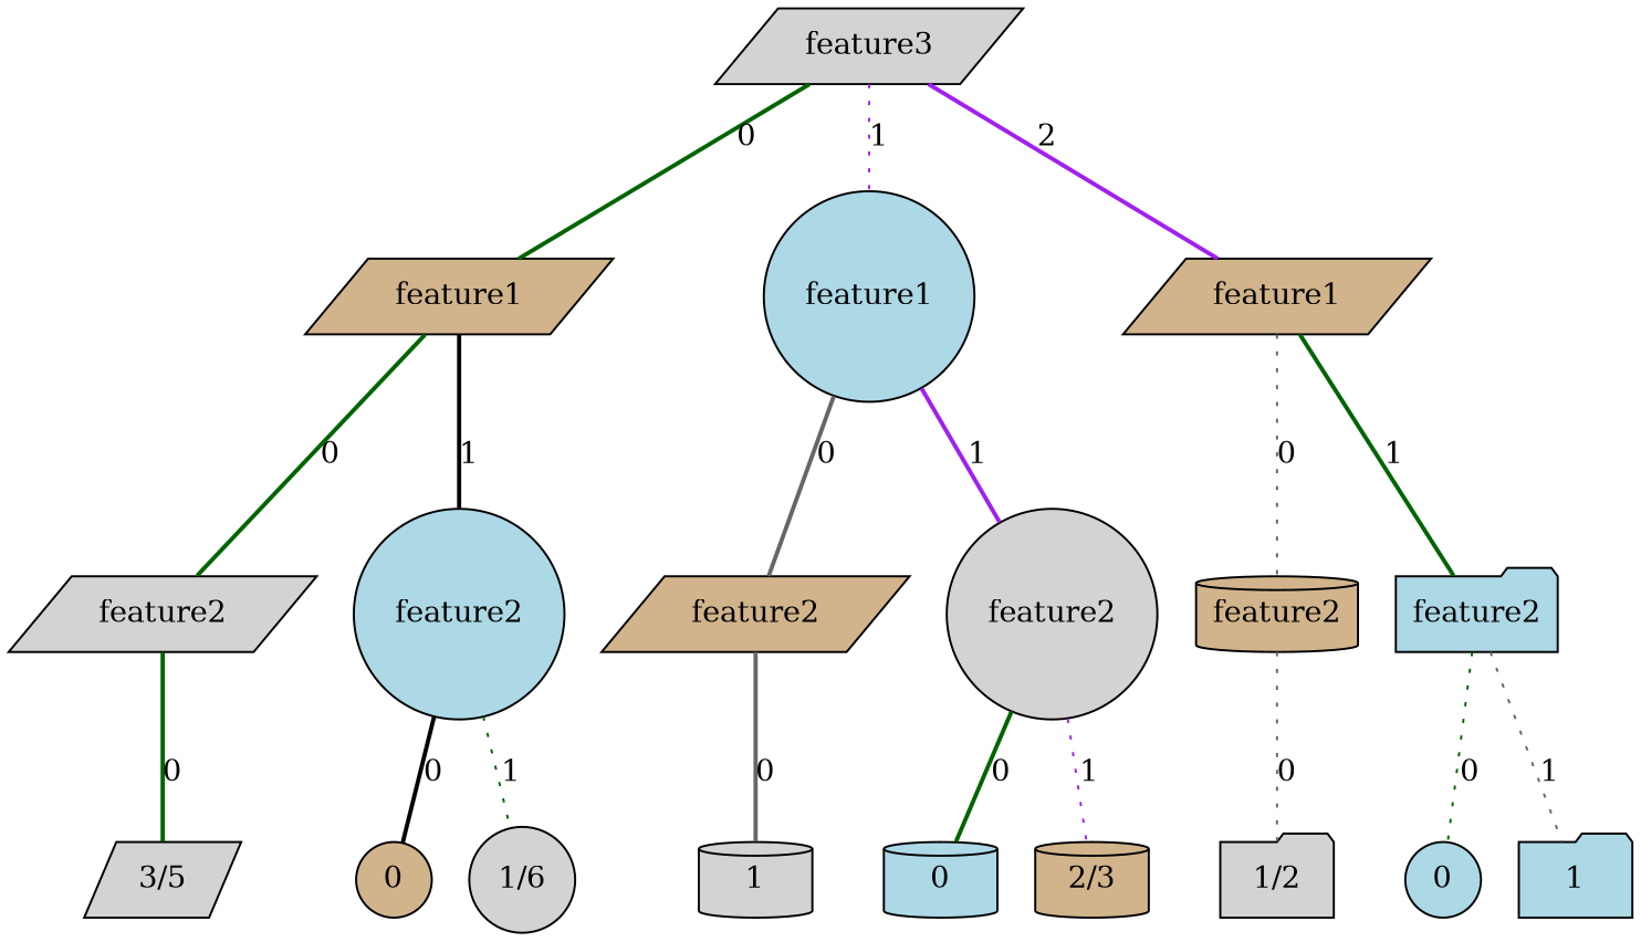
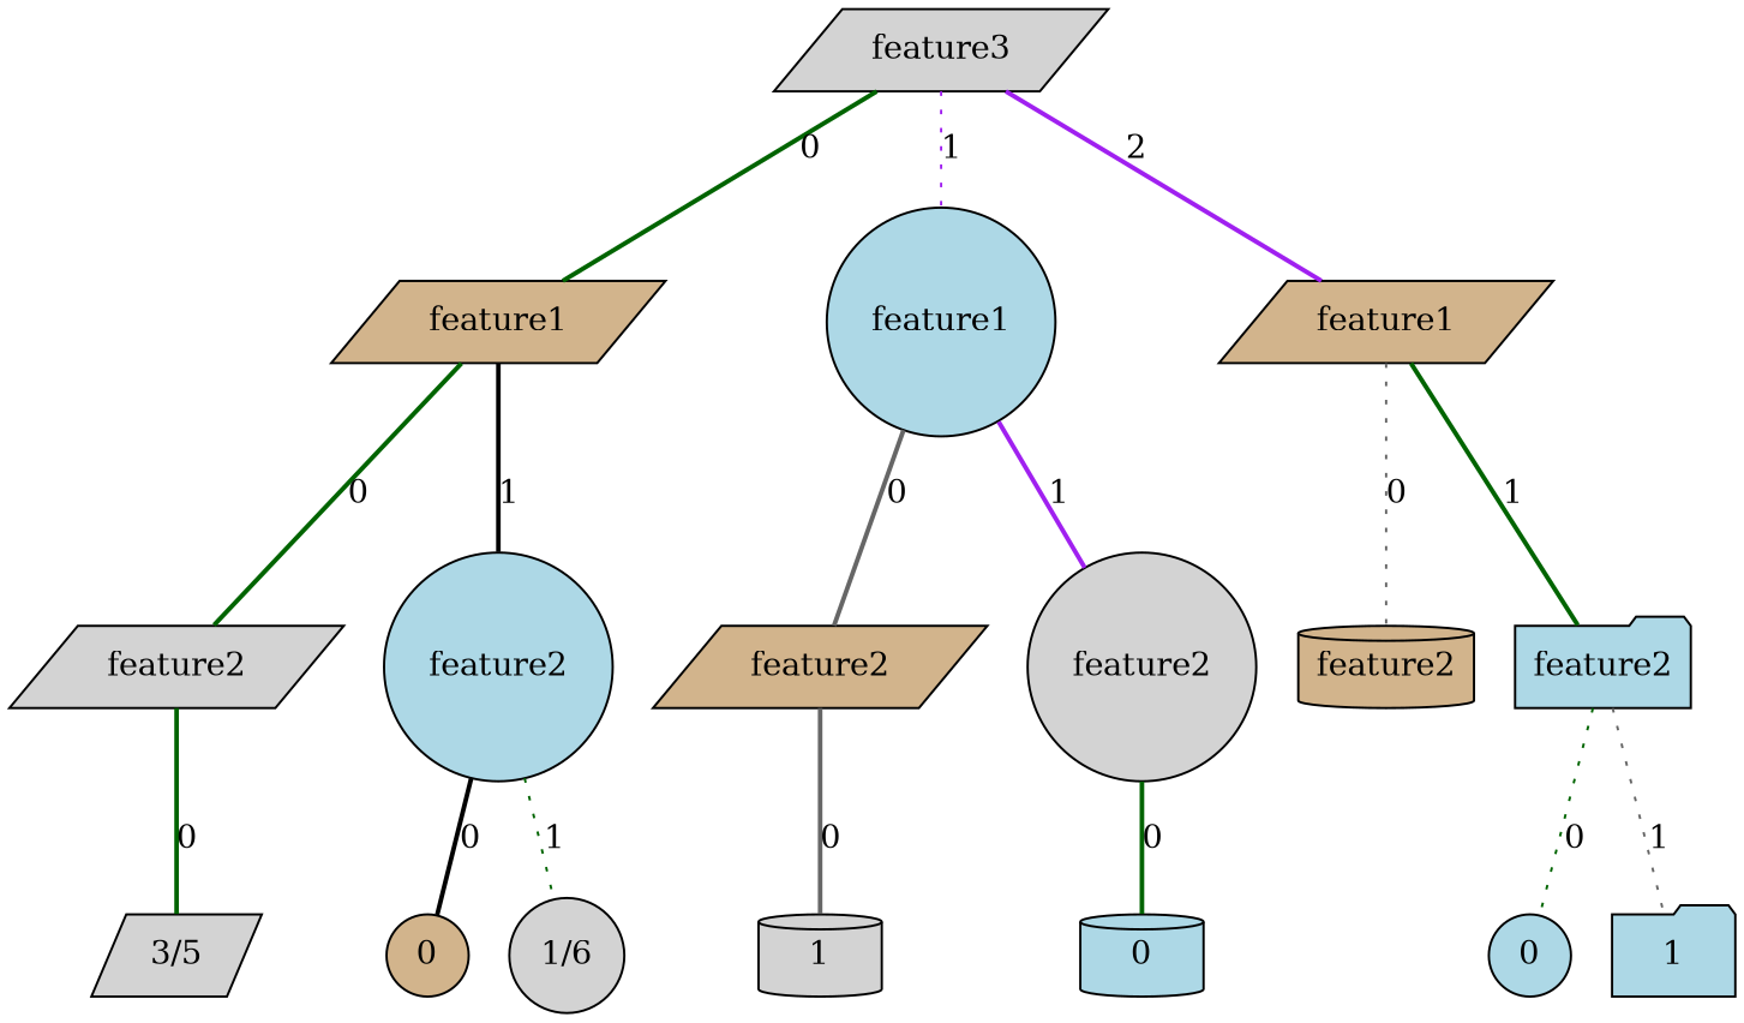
  graph {
    node [fillcolor=lightgrey shape=parallelogram style=filled]
    edge [color=darkgreen style=bold]
    n1 [label=feature3]
    n2 [fillcolor=tan label=feature1]
    n3 [fillcolor=lightblue label=feature1 shape=circle]
    n4 [fillcolor=tan label=feature1]
    n5 [label=feature2]
    n6 [fillcolor=lightblue label=feature2 shape=circle]
    n7 [fillcolor=tan label=feature2]
    n8 [label=feature2 shape=circle]
    n9 [fillcolor=tan label=feature2 shape=cylinder]
    n10 [fillcolor=lightblue label=feature2 shape=folder]
    n11 [label="3/5"]
    n12 [fillcolor=tan label=0 shape=circle]
    n13 [label="1/6" shape=circle]
    n14 [label=1 shape=cylinder]
    n15 [fillcolor=lightblue label=0 shape=cylinder]
-   n16 [fillcolor=tan label="2/3" shape=cylinder]
-   n17 [label="1/2" shape=folder]
    n18 [fillcolor=lightblue label=0 shape=circle]
    n19 [fillcolor=lightblue label=1 shape=folder]
    n1 -- n2 [label=0]
    n1 -- n3 [color=purple label=1 style=dotted]
    n1 -- n4 [color=purple label=2]
    n2 -- n5 [label=0]
    n2 -- n6 [color=black label=1]
    n3 -- n7 [color=gray40 label=0]
    n3 -- n8 [color=purple label=1]
    n4 -- n9 [color=gray40 label=0 style=dotted]
    n4 -- n10 [label=1]
    n5 -- n11 [label=0]
    n6 -- n12 [color=black label=0]
    n6 -- n13 [label=1 style=dotted]
    n7 -- n14 [color=gray40 label=0]
    n8 -- n15 [label=0]
-   n8 -- n16 [color=purple label=1 style=dotted]
-   n9 -- n17 [color=gray40 label=0 style=dotted]
    n10 -- n18 [label=0 style=dotted]
    n10 -- n19 [color=gray40 label=1 style=dotted]
  }
